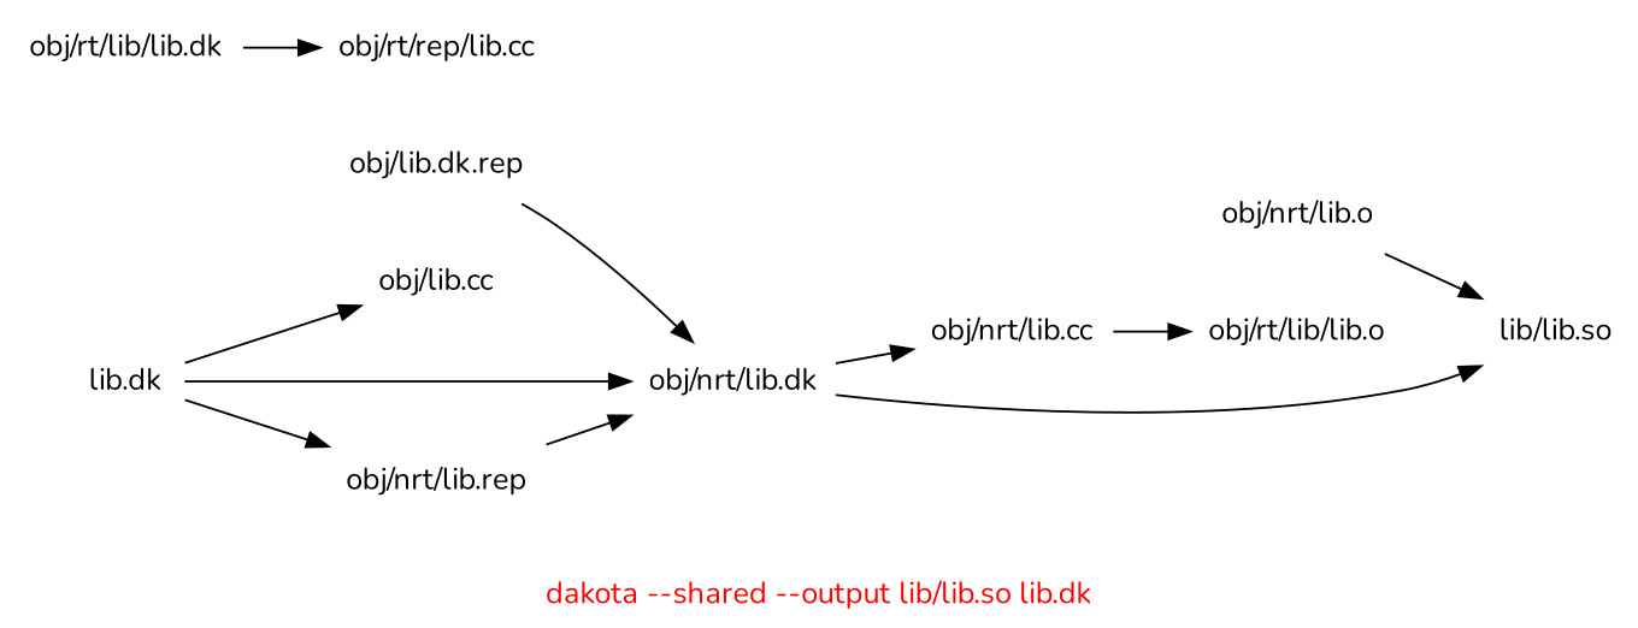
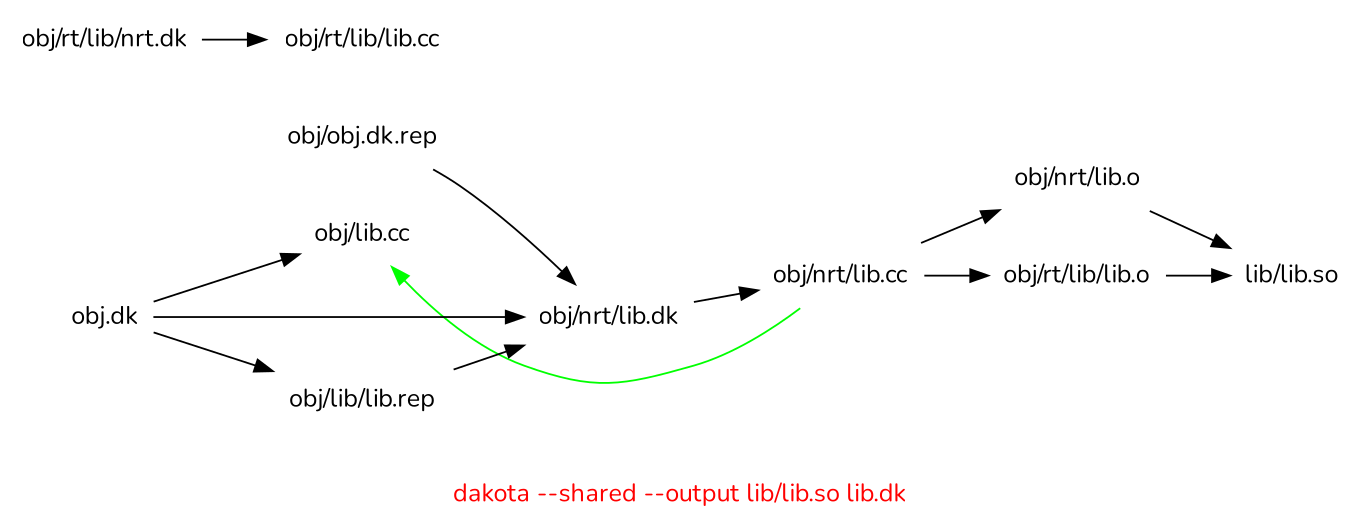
  digraph {
    fontcolor=red
    fontname=Nunito
    label="dakota --shared --output lib/lib.so lib.dk"
    rankdir=LR
    node [fontname=Nunito shape=plaintext]
    edge [fontname=Nunito]
    "obj/lib.cc"
-   "obj/lib.dk.rep"
+   "obj/lib.dk.rep" [label="obj/obj.dk.rep"]
    "obj/nrt/lib.cc"
    "obj/nrt/lib.dk"
-   "lib.dk"
-   "obj/lib/lib.rep" [label="obj/nrt/lib.rep"]
+   "lib.dk" [label="obj.dk"]
+   "obj/lib/lib.rep"
    "obj/nrt/lib.o"
    "obj/rt/lib/lib.o"
    "lib/lib.so"
-   "obj/rt/lib/lib.dk"
-   "obj/rt/lib/lib.cc" [label="obj/rt/rep/lib.cc"]
+   "obj/rt/lib/lib.dk" [label="obj/rt/lib/nrt.dk"]
+   "obj/rt/lib/lib.cc"
    subgraph sub_1 {
      rank=same
      "obj/lib.cc"
      "obj/lib.dk.rep"
    }
+   "obj/lib.cc" -> "obj/nrt/lib.cc" [color=green constraint=false dir=back]
    "obj/lib.dk.rep" -> "obj/nrt/lib.dk"
+   "obj/nrt/lib.cc" -> "obj/nrt/lib.o"
    "obj/nrt/lib.cc" -> "obj/rt/lib/lib.o"
    "obj/nrt/lib.dk" -> "obj/nrt/lib.cc"
    "lib.dk" -> "obj/lib.cc"
    "lib.dk" -> "obj/nrt/lib.dk"
    "lib.dk" -> "obj/lib/lib.rep"
    "obj/lib/lib.rep" -> "obj/nrt/lib.dk"
    "obj/nrt/lib.o" -> "lib/lib.so"
-   "obj/nrt/lib.dk" -> "lib/lib.so"
+   "obj/rt/lib/lib.o" -> "lib/lib.so"
    "obj/rt/lib/lib.dk" -> "obj/rt/lib/lib.cc"
  }
